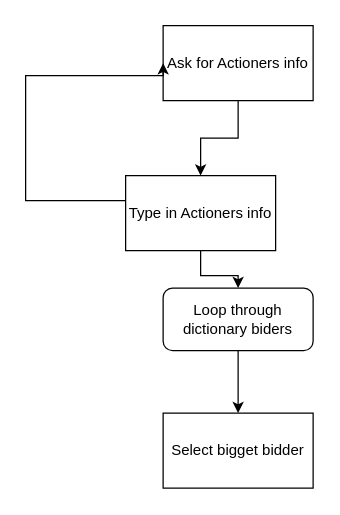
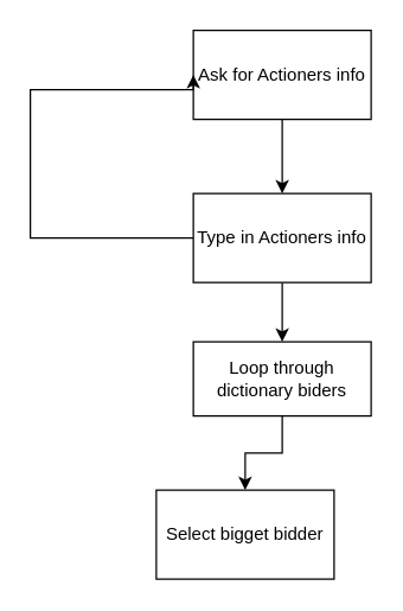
  <mxCell id="0" />
  <mxCell id="1" parent="0" />
  <mxCell id="2" style="edgeStyle=orthogonalEdgeStyle;rounded=0;orthogonalLoop=1;jettySize=auto;html=1;exitX=0.5;exitY=1;exitDx=0;exitDy=0;entryX=0.5;entryY=0;entryDx=0;entryDy=0;" edge="1" parent="1" source="3" target="6"><mxGeometry relative="1" as="geometry" /></mxCell>
  <mxCell id="3" value="Ask for Actioners info" style="rounded=0;whiteSpace=wrap;html=1;" vertex="1" parent="1"><mxGeometry x="130" y="20" width="120" height="60" as="geometry" /></mxCell>
  <mxCell id="4" style="edgeStyle=orthogonalEdgeStyle;rounded=0;orthogonalLoop=1;jettySize=auto;html=1;exitX=0.5;exitY=1;exitDx=0;exitDy=0;entryX=0.5;entryY=0;entryDx=0;entryDy=0;" edge="1" parent="1" source="6" target="8"><mxGeometry relative="1" as="geometry" /></mxCell>
  <mxCell id="5" style="edgeStyle=orthogonalEdgeStyle;rounded=0;orthogonalLoop=1;jettySize=auto;html=1;entryX=0;entryY=0.5;entryDx=0;entryDy=0;" edge="1" parent="1" source="6" target="3"><mxGeometry relative="1" as="geometry"><Array as="points"><mxPoint x="20" y="160" /><mxPoint x="20" y="60" /></Array></mxGeometry></mxCell>
- <mxCell id="6" value="Type in Actioners info" style="rounded=0;whiteSpace=wrap;html=1;" vertex="1" parent="1"><mxGeometry x="100" y="140" width="120" height="60" as="geometry" /></mxCell>
+ <mxCell id="6" value="Type in Actioners info" style="rounded=0;whiteSpace=wrap;html=1;" vertex="1" parent="1"><mxGeometry x="130" y="130" width="120" height="60" as="geometry" /></mxCell>
  <mxCell id="7" style="edgeStyle=orthogonalEdgeStyle;rounded=0;orthogonalLoop=1;jettySize=auto;html=1;entryX=0.5;entryY=0;entryDx=0;entryDy=0;" edge="1" parent="1" source="8" target="9"><mxGeometry relative="1" as="geometry" /></mxCell>
- <mxCell id="8" value="Loop through dictionary biders" style="whiteSpace=wrap;html=1;rounded=1;" vertex="1" parent="1"><mxGeometry x="130" y="230" width="120" height="50" as="geometry" /></mxCell>
- <mxCell id="9" value="Select bigget bidder" style="rounded=0;whiteSpace=wrap;html=1;" vertex="1" parent="1"><mxGeometry x="130" y="330" width="120" height="60" as="geometry" /></mxCell>
+ <mxCell id="8" value="Loop through dictionary biders" style="rounded=0;whiteSpace=wrap;html=1;" vertex="1" parent="1"><mxGeometry x="130" y="230" width="120" height="50" as="geometry" /></mxCell>
+ <mxCell id="9" value="Select bigget bidder" style="rounded=0;whiteSpace=wrap;html=1;" vertex="1" parent="1"><mxGeometry x="105" y="330" width="120" height="60" as="geometry" /></mxCell>
